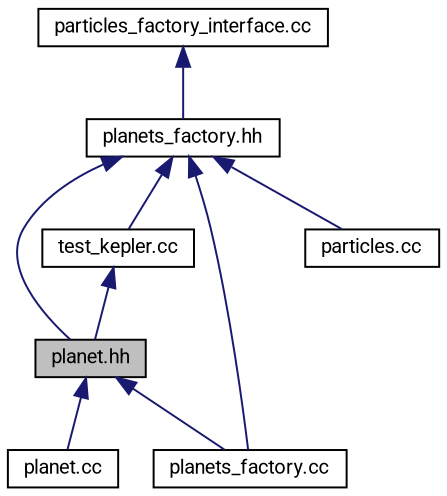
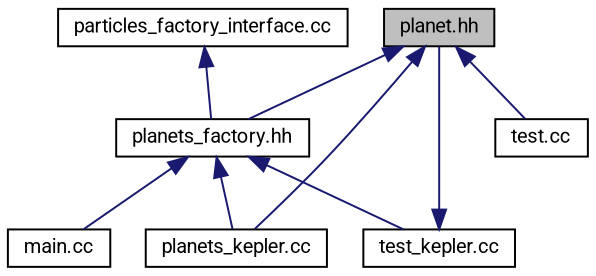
  digraph {
    fontname=Roboto
    node [color=black fillcolor=white fontname=Roboto fontsize=10 shape=record style=filled]
    edge [color=midnightblue dir=back fontname=Roboto fontsize=10 labelfontname=Helvetica labelfontsize=10 style=solid]
    n1 [fillcolor=grey75 fontcolor=black height=0.2 label="planet.hh" width=0.4]
    n2 [height=0.2 label="planets_factory.hh" width=0.4]
-   n3 [height=0.2 label="planets_factory.cc" width=0.4]
-   n4 [height=0.2 label="planet.cc" width=0.4]
+   n3 [height=0.2 label="planets_kepler.cc" width=0.4]
+   n4 [height=0.2 label="test.cc" width=0.4]
    n5 [height=0.2 label="test_kepler.cc" width=0.4]
-   n6 [height=0.2 label="particles.cc" width=0.4]
+   n6 [height=0.2 label="main.cc" width=0.4]
    n7 [height=0.2 label="particles_factory_interface.cc" width=0.4]
-   n2 -> n1
+   n1 -> n2
    n1 -> n3
    n1 -> n4
    n2 -> n3
    n2 -> n5
    n2 -> n6
    n5 -> n1
    n7 -> n2
  }
